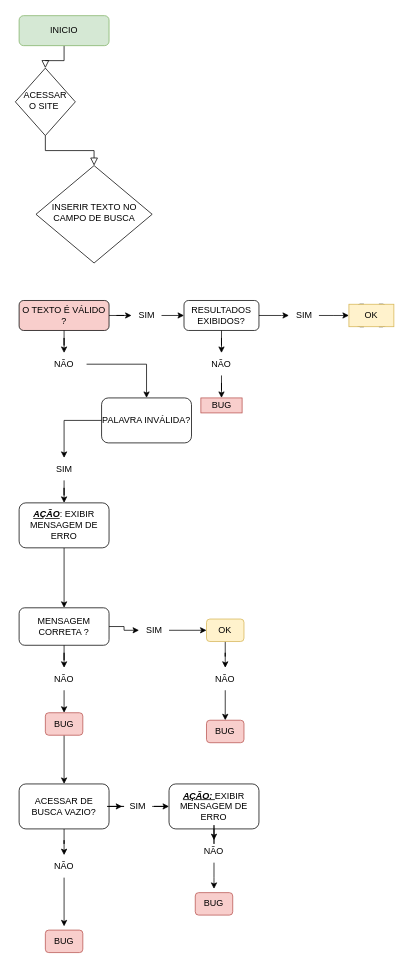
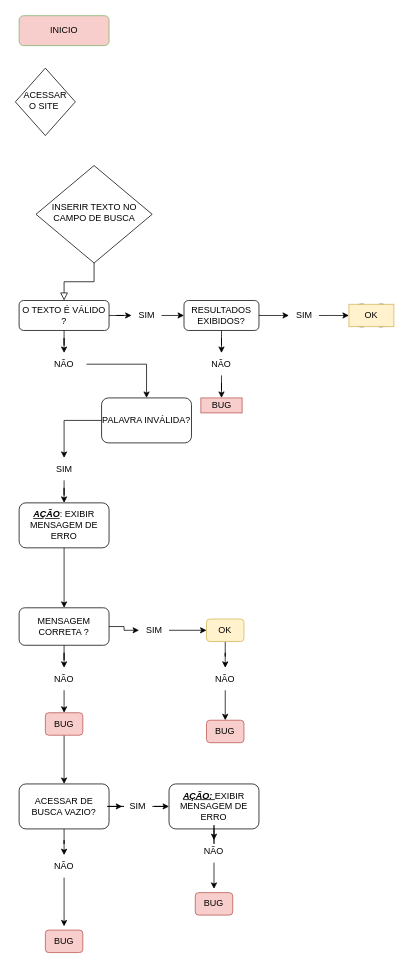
  <mxCell id="0" />
  <mxCell id="1" parent="0" />
- <mxCell id="2" value="" style="rounded=0;html=1;jettySize=auto;orthogonalLoop=1;fontSize=11;endArrow=block;endFill=0;endSize=8;strokeWidth=1;shadow=0;labelBackgroundColor=none;edgeStyle=orthogonalEdgeStyle;" parent="1" source="3" target="5" edge="1"><mxGeometry relative="1" as="geometry" /></mxCell>
- <mxCell id="3" value="INICIO" style="rounded=1;whiteSpace=wrap;html=1;fontSize=12;glass=0;strokeWidth=1;shadow=0;fillColor=#d5e8d4;strokeColor=#82b366;" parent="1" vertex="1"><mxGeometry x="25" y="20" width="120" height="40" as="geometry" /></mxCell>
- <mxCell id="4" value="" style="rounded=0;html=1;jettySize=auto;orthogonalLoop=1;fontSize=11;endArrow=block;endFill=0;endSize=8;strokeWidth=1;shadow=0;labelBackgroundColor=none;edgeStyle=orthogonalEdgeStyle;" parent="1" source="5" target="7" edge="1"><mxGeometry y="20" relative="1" as="geometry"><mxPoint as="offset" /></mxGeometry></mxCell>
+ <mxCell id="3" value="INICIO" style="rounded=1;whiteSpace=wrap;html=1;fontSize=12;glass=0;strokeWidth=1;shadow=0;fillColor=#f8cecc;strokeColor=#82b366;" parent="1" vertex="1"><mxGeometry x="25" y="20" width="120" height="40" as="geometry" /></mxCell>
  <mxCell id="5" value="ACESSAR O SITE&amp;nbsp;" style="rhombus;whiteSpace=wrap;html=1;shadow=0;fontFamily=Helvetica;fontSize=12;align=center;strokeWidth=1;spacing=6;spacingTop=-4;" parent="1" vertex="1"><mxGeometry x="20" y="90" width="80" height="90" as="geometry" /></mxCell>
+ <mxCell id="6" value="" style="rounded=0;html=1;jettySize=auto;orthogonalLoop=1;fontSize=11;endArrow=block;endFill=0;endSize=8;strokeWidth=1;shadow=0;labelBackgroundColor=none;edgeStyle=orthogonalEdgeStyle;" parent="1" source="7" target="10" edge="1"><mxGeometry x="0.333" y="20" relative="1" as="geometry"><mxPoint as="offset" /></mxGeometry></mxCell>
  <mxCell id="7" value="INSERIR TEXTO NO CAMPO DE BUSCA" style="rhombus;whiteSpace=wrap;html=1;shadow=0;fontFamily=Helvetica;fontSize=12;align=center;strokeWidth=1;spacing=6;spacingTop=-4;" parent="1" vertex="1"><mxGeometry x="47.5" y="220" width="155" height="130" as="geometry" /></mxCell>
  <mxCell id="8" style="edgeStyle=orthogonalEdgeStyle;rounded=0;orthogonalLoop=1;jettySize=auto;html=1;" edge="1" parent="1" source="23" target="12"><mxGeometry relative="1" as="geometry"><mxPoint x="245" y="420" as="targetPoint" /><Array as="points"><mxPoint x="246" y="420" /></Array></mxGeometry></mxCell>
  <mxCell id="9" value="" style="edgeStyle=orthogonalEdgeStyle;rounded=0;orthogonalLoop=1;jettySize=auto;html=1;" edge="1" parent="1" source="25" target="19"><mxGeometry relative="1" as="geometry" /></mxCell>
- <mxCell id="10" value="O TEXTO É VÁLIDO ?" style="rounded=1;whiteSpace=wrap;html=1;fontSize=12;glass=0;strokeWidth=1;shadow=0;fillColor=#f8cecc;" parent="1" vertex="1"><mxGeometry x="25" y="400" width="120" height="40" as="geometry" /></mxCell>
+ <mxCell id="10" value="O TEXTO É VÁLIDO ?" style="rounded=1;whiteSpace=wrap;html=1;fontSize=12;glass=0;strokeWidth=1;shadow=0;" parent="1" vertex="1"><mxGeometry x="25" y="400" width="120" height="40" as="geometry" /></mxCell>
  <mxCell id="11" value="" style="edgeStyle=orthogonalEdgeStyle;rounded=0;orthogonalLoop=1;jettySize=auto;html=1;" edge="1" parent="1" source="27" target="17"><mxGeometry relative="1" as="geometry" /></mxCell>
  <mxCell id="12" value="RESULTADOS EXIBIDOS?" style="whiteSpace=wrap;html=1;rounded=1;" vertex="1" parent="1"><mxGeometry x="245" y="400" width="100" height="40" as="geometry" /></mxCell>
  <mxCell id="13" value="" style="edgeStyle=orthogonalEdgeStyle;rounded=0;orthogonalLoop=1;jettySize=auto;html=1;" edge="1" parent="1" source="21"><mxGeometry relative="1" as="geometry"><mxPoint x="465" y="420" as="targetPoint" /><mxPoint x="345" y="420" as="sourcePoint" /><Array as="points"><mxPoint x="445" y="420" /></Array></mxGeometry></mxCell>
  <mxCell id="14" value="" style="shape=curlyBracket;whiteSpace=wrap;html=1;rounded=1;labelPosition=left;verticalLabelPosition=middle;align=right;verticalAlign=middle;size=0.5;" vertex="1" parent="1"><mxGeometry x="465" y="405" width="20" height="30" as="geometry" /></mxCell>
  <mxCell id="15" value="" style="shape=curlyBracket;whiteSpace=wrap;html=1;rounded=1;flipH=1;labelPosition=right;verticalLabelPosition=middle;align=left;verticalAlign=middle;size=0.5;" vertex="1" parent="1"><mxGeometry x="505" y="405" width="20" height="30" as="geometry" /></mxCell>
  <mxCell id="16" value="OK" style="text;html=1;align=center;verticalAlign=middle;whiteSpace=wrap;rounded=0;fillColor=#fff2cc;strokeColor=#d6b656;" vertex="1" parent="1"><mxGeometry x="465" y="405" width="60" height="30" as="geometry" /></mxCell>
  <mxCell id="17" value="BUG" style="whiteSpace=wrap;html=1;rounded=0;fillColor=#f8cecc;strokeColor=#b85450;" vertex="1" parent="1"><mxGeometry x="267.5" y="530" width="55" height="20" as="geometry" /></mxCell>
  <mxCell id="18" value="" style="edgeStyle=orthogonalEdgeStyle;rounded=0;orthogonalLoop=1;jettySize=auto;html=1;" edge="1" parent="1" source="31" target="29"><mxGeometry relative="1" as="geometry" /></mxCell>
  <mxCell id="19" value="PALAVRA INVÁLIDA?" style="whiteSpace=wrap;html=1;rounded=1;glass=0;strokeWidth=1;shadow=0;" vertex="1" parent="1"><mxGeometry x="135" y="530" width="120" height="60" as="geometry" /></mxCell>
  <mxCell id="20" value="" style="edgeStyle=orthogonalEdgeStyle;rounded=0;orthogonalLoop=1;jettySize=auto;html=1;" edge="1" parent="1" source="12" target="21"><mxGeometry relative="1" as="geometry"><mxPoint x="465" y="420" as="targetPoint" /><mxPoint x="345" y="420" as="sourcePoint" /><Array as="points"><mxPoint x="375" y="420" /><mxPoint x="375" y="420" /></Array></mxGeometry></mxCell>
  <mxCell id="21" value="SIM" style="text;html=1;align=center;verticalAlign=middle;resizable=0;points=[];autosize=1;strokeColor=none;fillColor=none;" vertex="1" parent="1"><mxGeometry x="385" y="405" width="40" height="30" as="geometry" /></mxCell>
  <mxCell id="22" value="" style="edgeStyle=orthogonalEdgeStyle;rounded=0;orthogonalLoop=1;jettySize=auto;html=1;" edge="1" parent="1" source="10" target="23"><mxGeometry relative="1" as="geometry"><mxPoint x="245" y="420" as="targetPoint" /><mxPoint x="145" y="420" as="sourcePoint" /><Array as="points" /></mxGeometry></mxCell>
  <mxCell id="23" value="SIM" style="text;html=1;align=center;verticalAlign=middle;resizable=0;points=[];autosize=1;strokeColor=none;fillColor=none;" vertex="1" parent="1"><mxGeometry x="175" y="405" width="40" height="30" as="geometry" /></mxCell>
  <mxCell id="24" value="" style="edgeStyle=orthogonalEdgeStyle;rounded=0;orthogonalLoop=1;jettySize=auto;html=1;" edge="1" parent="1" source="10" target="25"><mxGeometry relative="1" as="geometry"><mxPoint x="85" y="440" as="sourcePoint" /><mxPoint x="85" y="510" as="targetPoint" /></mxGeometry></mxCell>
  <mxCell id="25" value="NÃO" style="text;html=1;align=center;verticalAlign=middle;whiteSpace=wrap;rounded=0;" vertex="1" parent="1"><mxGeometry x="55" y="470" width="60" height="30" as="geometry" /></mxCell>
  <mxCell id="26" value="" style="edgeStyle=orthogonalEdgeStyle;rounded=0;orthogonalLoop=1;jettySize=auto;html=1;" edge="1" parent="1" source="12" target="27"><mxGeometry relative="1" as="geometry"><mxPoint x="295" y="440" as="sourcePoint" /><mxPoint x="295" y="510" as="targetPoint" /></mxGeometry></mxCell>
  <mxCell id="27" value="NÃO" style="text;html=1;align=center;verticalAlign=middle;whiteSpace=wrap;rounded=0;" vertex="1" parent="1"><mxGeometry y="470" width="60" height="30" as="geometry" x="265" /></mxCell>
  <mxCell id="28" value="" style="edgeStyle=orthogonalEdgeStyle;rounded=0;orthogonalLoop=1;jettySize=auto;html=1;" edge="1" parent="1" source="29" target="35"><mxGeometry relative="1" as="geometry" /></mxCell>
  <mxCell id="29" value="&lt;i&gt;&lt;b&gt;&lt;u&gt;AÇÃO&lt;/u&gt;&lt;/b&gt;&lt;/i&gt;: EXIBIR MENSAGEM DE ERRO" style="whiteSpace=wrap;html=1;rounded=1;glass=0;strokeWidth=1;shadow=0;" vertex="1" parent="1"><mxGeometry x="25" y="670" width="120" height="60" as="geometry" /></mxCell>
  <mxCell id="30" value="" style="edgeStyle=orthogonalEdgeStyle;rounded=0;orthogonalLoop=1;jettySize=auto;html=1;" edge="1" parent="1" source="19" target="31"><mxGeometry relative="1" as="geometry"><mxPoint x="85" y="590" as="sourcePoint" /><mxPoint x="85" y="670" as="targetPoint" /></mxGeometry></mxCell>
  <mxCell id="31" value="SIM" style="text;html=1;align=center;verticalAlign=middle;resizable=0;points=[];autosize=1;strokeColor=none;fillColor=none;" vertex="1" parent="1"><mxGeometry x="65" y="610" width="40" height="30" as="geometry" /></mxCell>
  <mxCell id="32" value="" style="edgeStyle=orthogonalEdgeStyle;rounded=0;orthogonalLoop=1;jettySize=auto;html=1;" edge="1" parent="1" source="38" target="37"><mxGeometry relative="1" as="geometry" /></mxCell>
  <mxCell id="33" value="" style="edgeStyle=orthogonalEdgeStyle;rounded=0;orthogonalLoop=1;jettySize=auto;html=1;" edge="1" parent="1" source="35" target="38"><mxGeometry relative="1" as="geometry" /></mxCell>
  <mxCell id="34" value="" style="edgeStyle=orthogonalEdgeStyle;rounded=0;orthogonalLoop=1;jettySize=auto;html=1;" edge="1" parent="1" source="43"><mxGeometry relative="1" as="geometry"><mxPoint x="85" y="950" as="targetPoint" /></mxGeometry></mxCell>
  <mxCell id="35" value="MENSAGEM CORRETA ?" style="whiteSpace=wrap;html=1;rounded=1;glass=0;strokeWidth=1;shadow=0;" vertex="1" parent="1"><mxGeometry x="25" y="810" width="120" height="50" as="geometry" /></mxCell>
  <mxCell id="36" value="" style="edgeStyle=orthogonalEdgeStyle;rounded=0;orthogonalLoop=1;jettySize=auto;html=1;" edge="1" parent="1" source="37" target="40"><mxGeometry relative="1" as="geometry" /></mxCell>
  <mxCell id="37" value="OK" style="whiteSpace=wrap;html=1;rounded=1;glass=0;strokeWidth=1;shadow=0;fillColor=#fff2cc;strokeColor=#d6b656;" vertex="1" parent="1"><mxGeometry x="275" y="825" width="50" height="30" as="geometry" /></mxCell>
  <mxCell id="38" value="SIM" style="text;html=1;align=center;verticalAlign=middle;resizable=0;points=[];autosize=1;strokeColor=none;fillColor=none;" vertex="1" parent="1"><mxGeometry x="185" y="825" width="40" height="30" as="geometry" /></mxCell>
  <mxCell id="39" value="" style="edgeStyle=orthogonalEdgeStyle;rounded=0;orthogonalLoop=1;jettySize=auto;html=1;" edge="1" parent="1" source="40" target="41"><mxGeometry relative="1" as="geometry" /></mxCell>
  <mxCell id="40" value="NÃO" style="text;html=1;align=center;verticalAlign=middle;whiteSpace=wrap;rounded=0;" vertex="1" parent="1"><mxGeometry x="270" y="890" width="60" height="30" as="geometry" /></mxCell>
  <mxCell id="41" value="BUG" style="whiteSpace=wrap;html=1;rounded=1;glass=0;strokeWidth=1;shadow=0;fillColor=#f8cecc;strokeColor=#b85450;" vertex="1" parent="1"><mxGeometry x="275" y="960" width="50" height="30" as="geometry" /></mxCell>
  <mxCell id="42" value="" style="edgeStyle=orthogonalEdgeStyle;rounded=0;orthogonalLoop=1;jettySize=auto;html=1;" edge="1" parent="1" source="35" target="43"><mxGeometry relative="1" as="geometry"><mxPoint x="85" y="870" as="sourcePoint" /><mxPoint x="85" y="950" as="targetPoint" /></mxGeometry></mxCell>
  <mxCell id="43" value="NÃO" style="text;html=1;align=center;verticalAlign=middle;whiteSpace=wrap;rounded=0;" vertex="1" parent="1"><mxGeometry x="55" y="890" width="60" height="30" as="geometry" /></mxCell>
  <mxCell id="44" value="" style="edgeStyle=orthogonalEdgeStyle;rounded=0;orthogonalLoop=1;jettySize=auto;html=1;" edge="1" parent="1" source="45" target="48"><mxGeometry relative="1" as="geometry" /></mxCell>
  <mxCell id="45" value="BUG" style="whiteSpace=wrap;html=1;rounded=1;glass=0;strokeWidth=1;shadow=0;fillColor=#f8cecc;strokeColor=#b85450;" vertex="1" parent="1"><mxGeometry x="60" y="950" width="50" height="30" as="geometry" /></mxCell>
  <mxCell id="46" value="" style="edgeStyle=orthogonalEdgeStyle;rounded=0;orthogonalLoop=1;jettySize=auto;html=1;" edge="1" parent="1" source="52" target="50"><mxGeometry relative="1" as="geometry" /></mxCell>
  <mxCell id="47" value="" style="edgeStyle=orthogonalEdgeStyle;rounded=0;orthogonalLoop=1;jettySize=auto;html=1;" edge="1" parent="1" source="48" target="56"><mxGeometry relative="1" as="geometry" /></mxCell>
  <mxCell id="48" value="ACESSAR DE BUSCA VAZIO?" style="whiteSpace=wrap;html=1;rounded=1;glass=0;strokeWidth=1;shadow=0;" vertex="1" parent="1"><mxGeometry x="25" y="1045" width="120" height="60" as="geometry" /></mxCell>
  <mxCell id="49" value="" style="edgeStyle=orthogonalEdgeStyle;rounded=0;orthogonalLoop=1;jettySize=auto;html=1;" edge="1" parent="1" source="54"><mxGeometry relative="1" as="geometry"><mxPoint x="285" y="1185" as="targetPoint" /></mxGeometry></mxCell>
  <mxCell id="50" value="&lt;u style=&quot;font-weight: bold; font-style: italic;&quot;&gt;AÇÃO: &lt;/u&gt;EXIBIR MENSAGEM DE ERRO" style="whiteSpace=wrap;html=1;rounded=1;glass=0;strokeWidth=1;shadow=0;" vertex="1" parent="1"><mxGeometry x="225" y="1045" width="120" height="60" as="geometry" /></mxCell>
  <mxCell id="51" value="" style="edgeStyle=orthogonalEdgeStyle;rounded=0;orthogonalLoop=1;jettySize=auto;html=1;" edge="1" parent="1" source="48" target="52"><mxGeometry relative="1" as="geometry"><mxPoint x="145" y="1075" as="sourcePoint" /><mxPoint x="225" y="1075" as="targetPoint" /></mxGeometry></mxCell>
  <mxCell id="52" value="SIM" style="text;html=1;align=center;verticalAlign=middle;resizable=0;points=[];autosize=1;strokeColor=none;fillColor=none;" vertex="1" parent="1"><mxGeometry x="162.5" y="1060" width="40" height="30" as="geometry" /></mxCell>
  <mxCell id="53" value="" style="edgeStyle=orthogonalEdgeStyle;rounded=0;orthogonalLoop=1;jettySize=auto;html=1;" edge="1" parent="1" source="50" target="54"><mxGeometry relative="1" as="geometry"><mxPoint x="285" y="1105" as="sourcePoint" /><mxPoint x="285" y="1185" as="targetPoint" /></mxGeometry></mxCell>
  <mxCell id="54" value="NÃO" style="text;html=1;align=center;verticalAlign=middle;whiteSpace=wrap;rounded=0;" vertex="1" parent="1"><mxGeometry x="255" y="1120" width="60" height="30" as="geometry" /></mxCell>
  <mxCell id="55" value="" style="edgeStyle=orthogonalEdgeStyle;rounded=0;orthogonalLoop=1;jettySize=auto;html=1;" edge="1" parent="1" source="56"><mxGeometry relative="1" as="geometry"><mxPoint x="85" y="1235" as="targetPoint" /></mxGeometry></mxCell>
  <mxCell id="56" value="NÃO" style="text;html=1;align=center;verticalAlign=middle;whiteSpace=wrap;rounded=0;" vertex="1" parent="1"><mxGeometry x="55" y="1140" width="60" height="30" as="geometry" /></mxCell>
  <mxCell id="57" value="BUG" style="whiteSpace=wrap;html=1;rounded=1;glass=0;strokeWidth=1;shadow=0;fillColor=#f8cecc;strokeColor=#b85450;" vertex="1" parent="1"><mxGeometry x="260" y="1190" width="50" height="30" as="geometry" /></mxCell>
  <mxCell id="58" value="BUG" style="whiteSpace=wrap;html=1;rounded=1;glass=0;strokeWidth=1;shadow=0;fillColor=#f8cecc;strokeColor=#b85450;" vertex="1" parent="1"><mxGeometry x="60" y="1240" width="50" height="30" as="geometry" /></mxCell>
